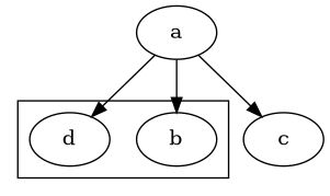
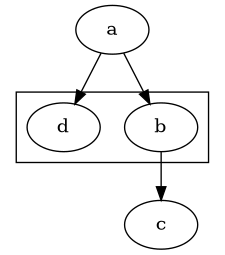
  digraph {
    b
    d
    c
    a
    subgraph cluster_1 {
      b
      d
    }
-   a -> c
+   b -> c
    a -> b
    a -> d
  }
